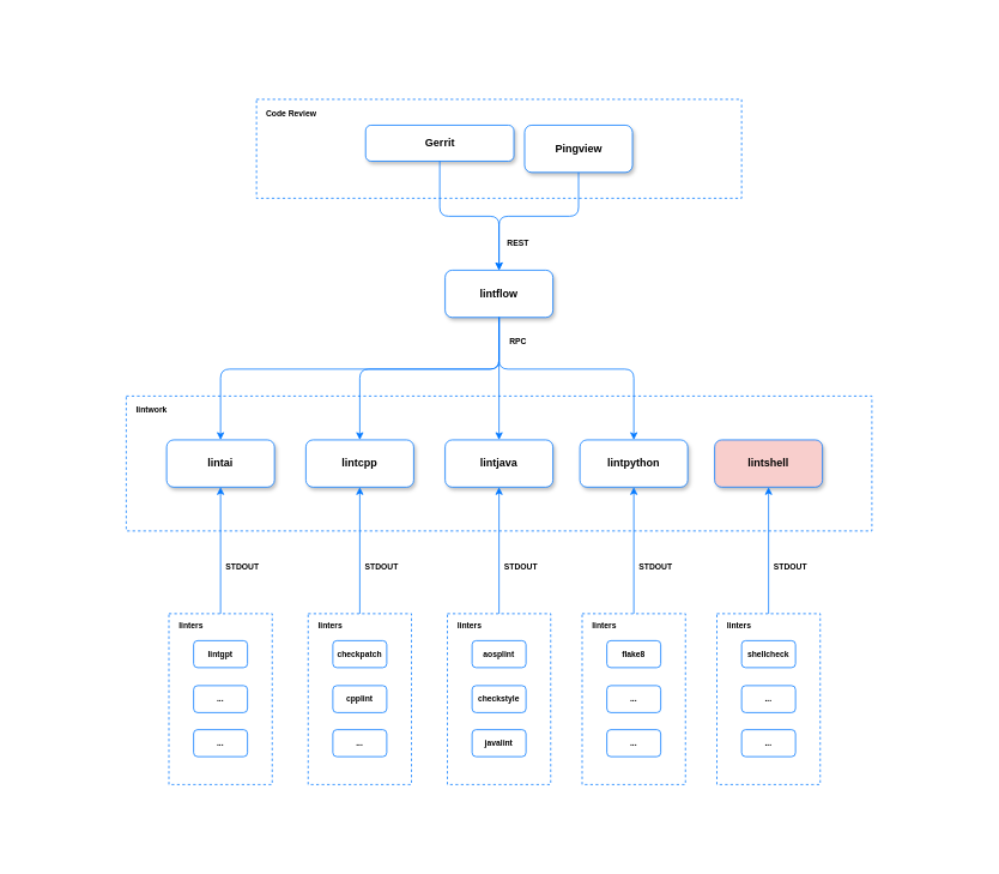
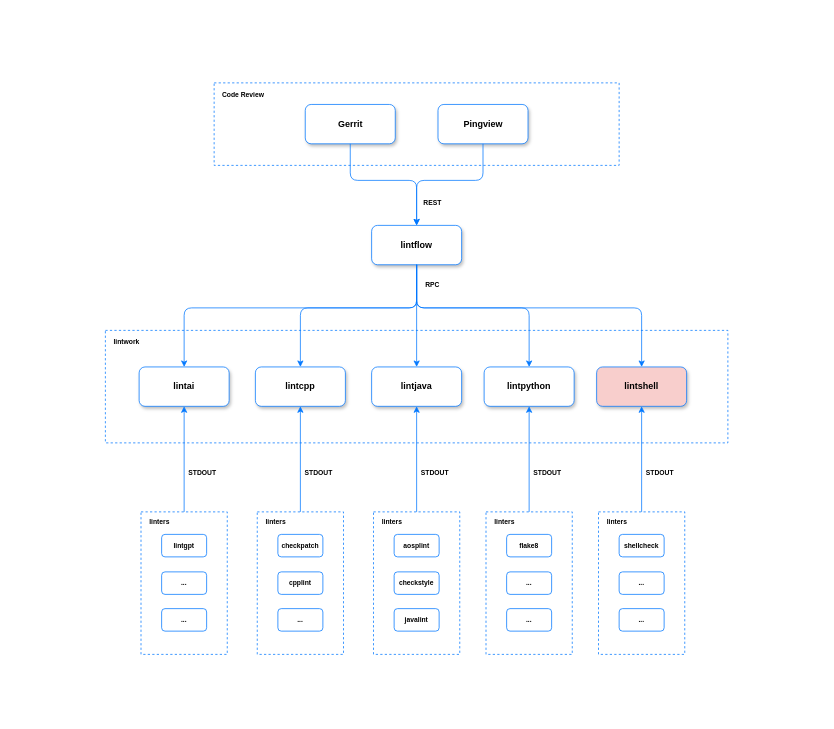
  <mxCell id="0" />
  <mxCell id="1" parent="0" />
  <mxCell id="2" value="" style="rounded=0;whiteSpace=wrap;html=1;strokeColor=none;shadow=0;dashed=1;" parent="1" vertex="1"><mxGeometry x="20" y="20" width="1070" height="930" as="geometry" /></mxCell>
  <mxCell id="3" value="" style="rounded=0;whiteSpace=wrap;html=1;strokeColor=#0077FF;shadow=0;dashed=1;" parent="1" vertex="1"><mxGeometry x="285" y="110" width="540" height="110" as="geometry" /></mxCell>
- <mxCell id="4" value="&lt;span&gt;Gerrit&lt;/span&gt;" style="rounded=1;whiteSpace=wrap;html=1;shadow=1;strokeColor=#0077FF;fontStyle=1" parent="1" vertex="1"><mxGeometry x="406.5" y="138.75" width="165" height="40" as="geometry" /></mxCell>
+ <mxCell id="4" value="&lt;span&gt;Gerrit&lt;/span&gt;" style="rounded=1;whiteSpace=wrap;html=1;shadow=1;strokeColor=#0077FF;fontStyle=1" parent="1" vertex="1"><mxGeometry x="406.5" y="138.75" width="120" height="52.5" as="geometry" /></mxCell>
  <mxCell id="5" value="Code Review" style="text;html=1;strokeColor=none;fillColor=none;align=center;verticalAlign=middle;whiteSpace=wrap;rounded=0;shadow=0;fontStyle=1;fontSize=9;" parent="1" vertex="1"><mxGeometry x="289" y="116" width="70" height="20" as="geometry" /></mxCell>
  <mxCell id="6" value="&lt;span&gt;Pingview&lt;/span&gt;" style="rounded=1;whiteSpace=wrap;html=1;shadow=1;strokeColor=#0077FF;fontStyle=1" parent="1" vertex="1"><mxGeometry x="583.5" y="138.75" width="120" height="52.5" as="geometry" /></mxCell>
  <mxCell id="7" value="&lt;span&gt;lintflow&lt;br&gt;&lt;/span&gt;" style="rounded=1;whiteSpace=wrap;html=1;shadow=1;strokeColor=#0077FF;fontStyle=1" parent="1" vertex="1"><mxGeometry x="495" y="300" width="120" height="52.5" as="geometry" /></mxCell>
  <mxCell id="8" value="" style="edgeStyle=elbowEdgeStyle;elbow=vertical;html=1;rounded=1;curved=0;sourcePerimeterSpacing=0;targetPerimeterSpacing=0;startSize=6;endSize=6;fontSize=9;exitX=0.5;exitY=1;exitDx=0;exitDy=0;entryX=0.5;entryY=0;entryDx=0;entryDy=0;strokeColor=#0077FF;" parent="1" source="4" target="7" edge="1"><mxGeometry relative="1" as="geometry"><mxPoint x="645" y="350" as="targetPoint" /><Array as="points"><mxPoint x="515" y="240" /></Array></mxGeometry></mxCell>
  <mxCell id="9" value="" style="edgeStyle=elbowEdgeStyle;elbow=vertical;html=1;rounded=1;curved=0;sourcePerimeterSpacing=0;targetPerimeterSpacing=0;startSize=6;endSize=6;fontSize=9;exitX=0.5;exitY=1;exitDx=0;exitDy=0;entryX=0.5;entryY=0;entryDx=0;entryDy=0;strokeColor=#0077FF;" parent="1" source="6" target="7" edge="1"><mxGeometry relative="1" as="geometry"><mxPoint x="476.5" y="231.25" as="sourcePoint" /><mxPoint x="565" y="310" as="targetPoint" /><Array as="points"><mxPoint x="605" y="240" /></Array></mxGeometry></mxCell>
  <mxCell id="10" value="" style="rounded=0;whiteSpace=wrap;html=1;strokeColor=#0077FF;shadow=0;dashed=1;" parent="1" vertex="1"><mxGeometry x="140" y="440" width="830" height="150" as="geometry" /></mxCell>
  <mxCell id="11" value="lintwork" style="text;html=1;strokeColor=none;fillColor=none;align=center;verticalAlign=middle;whiteSpace=wrap;rounded=0;shadow=0;fontStyle=1;fontSize=9;" parent="1" vertex="1"><mxGeometry x="145" y="446" width="47" height="20" as="geometry" /></mxCell>
  <mxCell id="12" value="&lt;span&gt;lintai&lt;br&gt;&lt;/span&gt;" style="rounded=1;whiteSpace=wrap;html=1;shadow=1;strokeColor=#0077FF;fontStyle=1" parent="1" vertex="1"><mxGeometry x="185" y="488.75" width="120" height="52.5" as="geometry" /></mxCell>
  <mxCell id="13" value="&lt;span&gt;lintcpp&lt;br&gt;&lt;/span&gt;" style="rounded=1;whiteSpace=wrap;html=1;shadow=1;strokeColor=#0077FF;fontStyle=1" parent="1" vertex="1"><mxGeometry x="340" y="488.75" width="120" height="52.5" as="geometry" /></mxCell>
  <mxCell id="14" value="&lt;span&gt;lintjava&lt;br&gt;&lt;/span&gt;" style="rounded=1;whiteSpace=wrap;html=1;shadow=1;strokeColor=#0077FF;fontStyle=1" parent="1" vertex="1"><mxGeometry x="495" y="488.75" width="120" height="52.5" as="geometry" /></mxCell>
  <mxCell id="15" value="&lt;span&gt;lintpython&lt;br&gt;&lt;/span&gt;" style="rounded=1;whiteSpace=wrap;html=1;shadow=1;strokeColor=#0077FF;fontStyle=1" parent="1" vertex="1"><mxGeometry x="645" y="488.75" width="120" height="52.5" as="geometry" /></mxCell>
  <mxCell id="16" value="&lt;span&gt;lintshell&lt;br&gt;&lt;/span&gt;" style="rounded=1;whiteSpace=wrap;html=1;shadow=1;strokeColor=#0077FF;fontStyle=1;fillColor=#f8cecc;" parent="1" vertex="1"><mxGeometry x="795" y="488.75" width="120" height="52.5" as="geometry" /></mxCell>
  <mxCell id="17" value="" style="edgeStyle=elbowEdgeStyle;elbow=vertical;html=1;rounded=1;curved=0;sourcePerimeterSpacing=0;targetPerimeterSpacing=0;startSize=6;endSize=6;fontSize=9;exitX=0.5;exitY=1;exitDx=0;exitDy=0;entryX=0.5;entryY=0;entryDx=0;entryDy=0;strokeColor=#0077FF;" parent="1" source="7" target="12" edge="1"><mxGeometry relative="1" as="geometry"><mxPoint x="653.5" y="231.25" as="sourcePoint" /><mxPoint x="565" y="310" as="targetPoint" /><Array as="points"><mxPoint x="405" y="410" /></Array></mxGeometry></mxCell>
  <mxCell id="18" value="" style="edgeStyle=elbowEdgeStyle;elbow=vertical;html=1;rounded=1;curved=0;sourcePerimeterSpacing=0;targetPerimeterSpacing=0;startSize=6;endSize=6;fontSize=9;exitX=0.5;exitY=1;exitDx=0;exitDy=0;entryX=0.5;entryY=0;entryDx=0;entryDy=0;strokeColor=#0077FF;" parent="1" source="7" target="13" edge="1"><mxGeometry relative="1" as="geometry"><mxPoint x="565" y="362.5" as="sourcePoint" /><mxPoint x="255" y="468.75" as="targetPoint" /><Array as="points"><mxPoint x="475" y="410" /></Array></mxGeometry></mxCell>
  <mxCell id="19" value="" style="edgeStyle=elbowEdgeStyle;elbow=vertical;html=1;rounded=1;curved=0;sourcePerimeterSpacing=0;targetPerimeterSpacing=0;startSize=6;endSize=6;fontSize=9;exitX=0.5;exitY=1;exitDx=0;exitDy=0;entryX=0.5;entryY=0;entryDx=0;entryDy=0;strokeColor=#0077FF;" parent="1" source="7" target="14" edge="1"><mxGeometry relative="1" as="geometry"><mxPoint x="565" y="362.5" as="sourcePoint" /><mxPoint x="410" y="468.75" as="targetPoint" /><Array as="points"><mxPoint x="495" y="390" /></Array></mxGeometry></mxCell>
  <mxCell id="20" value="" style="edgeStyle=elbowEdgeStyle;elbow=vertical;html=1;rounded=1;curved=0;sourcePerimeterSpacing=0;targetPerimeterSpacing=0;startSize=6;endSize=6;fontSize=9;exitX=0.5;exitY=1;exitDx=0;exitDy=0;entryX=0.5;entryY=0;entryDx=0;entryDy=0;strokeColor=#0077FF;" parent="1" source="7" target="15" edge="1"><mxGeometry relative="1" as="geometry"><mxPoint x="565" y="362.5" as="sourcePoint" /><mxPoint x="410" y="468.75" as="targetPoint" /><Array as="points"><mxPoint x="625" y="410" /></Array></mxGeometry></mxCell>
+ <mxCell id="21" value="" style="edgeStyle=elbowEdgeStyle;elbow=vertical;html=1;rounded=1;curved=0;sourcePerimeterSpacing=0;targetPerimeterSpacing=0;startSize=6;endSize=6;fontSize=9;exitX=0.5;exitY=1;exitDx=0;exitDy=0;entryX=0.5;entryY=0;entryDx=0;entryDy=0;strokeColor=#0077FF;" parent="1" source="7" target="16" edge="1"><mxGeometry relative="1" as="geometry"><mxPoint x="565" y="362.5" as="sourcePoint" /><mxPoint x="715" y="468.75" as="targetPoint" /><Array as="points"><mxPoint x="715" y="410" /></Array></mxGeometry></mxCell>
  <mxCell id="22" value="" style="rounded=0;whiteSpace=wrap;html=1;shadow=0;strokeColor=#0077FF;fontSize=9;dashed=1;" parent="1" vertex="1"><mxGeometry x="187.5" y="682" width="115" height="190" as="geometry" /></mxCell>
  <mxCell id="23" value="&lt;span&gt;lintgpt&lt;/span&gt;" style="text;html=1;strokeColor=#0077FF;fillColor=none;align=center;verticalAlign=middle;whiteSpace=wrap;rounded=1;shadow=0;fontSize=9;fontStyle=1" parent="1" vertex="1"><mxGeometry x="215" y="712" width="60" height="30" as="geometry" /></mxCell>
  <mxCell id="24" value="REST" style="text;html=1;strokeColor=none;fillColor=none;align=center;verticalAlign=middle;whiteSpace=wrap;rounded=0;shadow=0;fontSize=9;fontStyle=1" parent="1" vertex="1"><mxGeometry x="555" y="260" width="43" height="20" as="geometry" /></mxCell>
  <mxCell id="25" value="RPC" style="text;html=1;strokeColor=none;fillColor=none;align=center;verticalAlign=middle;whiteSpace=wrap;rounded=0;shadow=0;fontSize=9;fontStyle=1" parent="1" vertex="1"><mxGeometry x="555" y="370" width="43" height="20" as="geometry" /></mxCell>
  <mxCell id="26" value="linters" style="text;html=1;strokeColor=none;fillColor=none;align=center;verticalAlign=middle;whiteSpace=wrap;rounded=0;shadow=0;fontStyle=1;fontSize=9;" parent="1" vertex="1"><mxGeometry x="190.5" y="685" width="43" height="20" as="geometry" /></mxCell>
  <mxCell id="27" value="" style="rounded=0;whiteSpace=wrap;html=1;shadow=0;strokeColor=#0077FF;fontSize=9;dashed=1;" parent="1" vertex="1"><mxGeometry x="342.5" y="682" width="115" height="190" as="geometry" /></mxCell>
  <mxCell id="28" value="&lt;span&gt;checkpatch&lt;/span&gt;" style="text;html=1;strokeColor=#0077FF;fillColor=none;align=center;verticalAlign=middle;whiteSpace=wrap;rounded=1;shadow=0;fontSize=9;fontStyle=1" parent="1" vertex="1"><mxGeometry x="370" y="712" width="60" height="30" as="geometry" /></mxCell>
  <mxCell id="29" value="linters" style="text;html=1;strokeColor=none;fillColor=none;align=center;verticalAlign=middle;whiteSpace=wrap;rounded=0;shadow=0;fontStyle=1;fontSize=9;" parent="1" vertex="1"><mxGeometry x="345.5" y="685" width="43" height="20" as="geometry" /></mxCell>
  <mxCell id="30" value="&lt;span&gt;cpplint&lt;/span&gt;" style="text;html=1;strokeColor=#0077FF;fillColor=none;align=center;verticalAlign=middle;whiteSpace=wrap;rounded=1;shadow=0;fontSize=9;fontStyle=1" parent="1" vertex="1"><mxGeometry x="370" y="762" width="60" height="30" as="geometry" /></mxCell>
  <mxCell id="31" value="&lt;span&gt;...&lt;/span&gt;" style="text;html=1;strokeColor=#0077FF;fillColor=none;align=center;verticalAlign=middle;whiteSpace=wrap;rounded=1;shadow=0;fontSize=9;fontStyle=1" parent="1" vertex="1"><mxGeometry x="370" y="811" width="60" height="30" as="geometry" /></mxCell>
  <mxCell id="32" value="&lt;span&gt;...&lt;/span&gt;" style="text;html=1;strokeColor=#0077FF;fillColor=none;align=center;verticalAlign=middle;whiteSpace=wrap;rounded=1;shadow=0;fontSize=9;fontStyle=1" parent="1" vertex="1"><mxGeometry x="215" y="762" width="60" height="30" as="geometry" /></mxCell>
  <mxCell id="33" value="" style="rounded=0;whiteSpace=wrap;html=1;shadow=0;strokeColor=#0077FF;fontSize=9;dashed=1;" parent="1" vertex="1"><mxGeometry x="497.5" y="682" width="115" height="190" as="geometry" /></mxCell>
  <mxCell id="34" value="&lt;span&gt;aosplint&lt;/span&gt;" style="text;html=1;strokeColor=#0077FF;fillColor=none;align=center;verticalAlign=middle;whiteSpace=wrap;rounded=1;shadow=0;fontSize=9;fontStyle=1" parent="1" vertex="1"><mxGeometry x="525" y="712" width="60" height="30" as="geometry" /></mxCell>
  <mxCell id="35" value="linters" style="text;html=1;strokeColor=none;fillColor=none;align=center;verticalAlign=middle;whiteSpace=wrap;rounded=0;shadow=0;fontStyle=1;fontSize=9;" parent="1" vertex="1"><mxGeometry x="500.5" y="685" width="43" height="20" as="geometry" /></mxCell>
  <mxCell id="36" value="&lt;span&gt;checkstyle&lt;/span&gt;" style="text;html=1;strokeColor=#0077FF;fillColor=none;align=center;verticalAlign=middle;whiteSpace=wrap;rounded=1;shadow=0;fontSize=9;fontStyle=1" parent="1" vertex="1"><mxGeometry x="525" y="762" width="60" height="30" as="geometry" /></mxCell>
  <mxCell id="37" value="&lt;span&gt;javalint&lt;/span&gt;" style="text;html=1;strokeColor=#0077FF;fillColor=none;align=center;verticalAlign=middle;whiteSpace=wrap;rounded=1;shadow=0;fontSize=9;fontStyle=1" parent="1" vertex="1"><mxGeometry x="525" y="811" width="60" height="30" as="geometry" /></mxCell>
  <mxCell id="38" value="" style="rounded=0;whiteSpace=wrap;html=1;shadow=0;strokeColor=#0077FF;fontSize=9;dashed=1;" parent="1" vertex="1"><mxGeometry x="647.5" y="682" width="115" height="190" as="geometry" /></mxCell>
  <mxCell id="39" value="&lt;span&gt;flake8&lt;/span&gt;" style="text;html=1;strokeColor=#0077FF;fillColor=none;align=center;verticalAlign=middle;whiteSpace=wrap;rounded=1;shadow=0;fontSize=9;fontStyle=1" parent="1" vertex="1"><mxGeometry x="675" y="712" width="60" height="30" as="geometry" /></mxCell>
  <mxCell id="40" value="linters" style="text;html=1;strokeColor=none;fillColor=none;align=center;verticalAlign=middle;whiteSpace=wrap;rounded=0;shadow=0;fontStyle=1;fontSize=9;" parent="1" vertex="1"><mxGeometry x="650.5" y="685" width="43" height="20" as="geometry" /></mxCell>
  <mxCell id="41" value="&lt;span&gt;...&lt;/span&gt;" style="text;html=1;strokeColor=#0077FF;fillColor=none;align=center;verticalAlign=middle;whiteSpace=wrap;rounded=1;shadow=0;fontSize=9;fontStyle=1" parent="1" vertex="1"><mxGeometry x="675" y="762" width="60" height="30" as="geometry" /></mxCell>
  <mxCell id="42" value="" style="rounded=0;whiteSpace=wrap;html=1;shadow=0;strokeColor=#0077FF;fontSize=9;dashed=1;" parent="1" vertex="1"><mxGeometry x="797.5" y="682" width="115" height="190" as="geometry" /></mxCell>
  <mxCell id="43" value="&lt;span&gt;shellcheck&lt;/span&gt;" style="text;html=1;strokeColor=#0077FF;fillColor=none;align=center;verticalAlign=middle;whiteSpace=wrap;rounded=1;shadow=0;fontSize=9;fontStyle=1" parent="1" vertex="1"><mxGeometry x="825" y="712" width="60" height="30" as="geometry" /></mxCell>
  <mxCell id="44" value="linters" style="text;html=1;strokeColor=none;fillColor=none;align=center;verticalAlign=middle;whiteSpace=wrap;rounded=0;shadow=0;fontStyle=1;fontSize=9;" parent="1" vertex="1"><mxGeometry x="800.5" y="685" width="43" height="20" as="geometry" /></mxCell>
  <mxCell id="45" value="&lt;span&gt;...&lt;/span&gt;" style="text;html=1;strokeColor=#0077FF;fillColor=none;align=center;verticalAlign=middle;whiteSpace=wrap;rounded=1;shadow=0;fontSize=9;fontStyle=1" parent="1" vertex="1"><mxGeometry x="825" y="762" width="60" height="30" as="geometry" /></mxCell>
  <mxCell id="46" value="" style="endArrow=none;html=1;strokeColor=#0077FF;fontSize=9;exitX=0.5;exitY=1;exitDx=0;exitDy=0;entryX=0.5;entryY=0;entryDx=0;entryDy=0;startArrow=classic;startFill=1;endFill=0;" parent="1" source="14" target="33" edge="1"><mxGeometry width="50" height="50" relative="1" as="geometry"><mxPoint x="535" y="560" as="sourcePoint" /><mxPoint x="585" y="510" as="targetPoint" /></mxGeometry></mxCell>
  <mxCell id="47" value="" style="endArrow=none;html=1;strokeColor=#0077FF;fontSize=9;exitX=0.5;exitY=1;exitDx=0;exitDy=0;entryX=0.5;entryY=0;entryDx=0;entryDy=0;startArrow=classic;startFill=1;endFill=0;" parent="1" source="13" target="27" edge="1"><mxGeometry width="50" height="50" relative="1" as="geometry"><mxPoint x="565" y="551.25" as="sourcePoint" /><mxPoint x="565" y="660" as="targetPoint" /></mxGeometry></mxCell>
  <mxCell id="48" value="" style="endArrow=none;html=1;strokeColor=#0077FF;fontSize=9;exitX=0.5;exitY=1;exitDx=0;exitDy=0;entryX=0.5;entryY=0;entryDx=0;entryDy=0;startArrow=classic;startFill=1;endFill=0;" parent="1" source="12" target="22" edge="1"><mxGeometry width="50" height="50" relative="1" as="geometry"><mxPoint x="410" y="551.25" as="sourcePoint" /><mxPoint x="410" y="660" as="targetPoint" /></mxGeometry></mxCell>
  <mxCell id="49" value="" style="endArrow=none;html=1;strokeColor=#0077FF;fontSize=9;exitX=0.5;exitY=1;exitDx=0;exitDy=0;entryX=0.5;entryY=0;entryDx=0;entryDy=0;startArrow=classic;startFill=1;endFill=0;" parent="1" source="16" target="42" edge="1"><mxGeometry width="50" height="50" relative="1" as="geometry"><mxPoint x="565" y="551.25" as="sourcePoint" /><mxPoint x="565" y="660" as="targetPoint" /></mxGeometry></mxCell>
  <mxCell id="50" value="" style="endArrow=none;html=1;strokeColor=#0077FF;fontSize=9;exitX=0.5;exitY=1;exitDx=0;exitDy=0;entryX=0.5;entryY=0;entryDx=0;entryDy=0;startArrow=classic;startFill=1;endFill=0;" parent="1" source="15" target="38" edge="1"><mxGeometry width="50" height="50" relative="1" as="geometry"><mxPoint x="704.63" y="541.25" as="sourcePoint" /><mxPoint x="704.63" y="650" as="targetPoint" /></mxGeometry></mxCell>
  <mxCell id="51" value="STDOUT" style="text;html=1;strokeColor=none;fillColor=none;align=center;verticalAlign=middle;whiteSpace=wrap;rounded=0;shadow=0;fontSize=9;fontStyle=1" parent="1" vertex="1"><mxGeometry x="245" y="620" width="49" height="20" as="geometry" /></mxCell>
  <mxCell id="52" value="&lt;span&gt;...&lt;/span&gt;" style="text;html=1;strokeColor=#0077FF;fillColor=none;align=center;verticalAlign=middle;whiteSpace=wrap;rounded=1;shadow=0;fontSize=9;fontStyle=1" parent="1" vertex="1"><mxGeometry x="215" y="811" width="60" height="30" as="geometry" /></mxCell>
  <mxCell id="53" value="&lt;span&gt;...&lt;/span&gt;" style="text;html=1;strokeColor=#0077FF;fillColor=none;align=center;verticalAlign=middle;whiteSpace=wrap;rounded=1;shadow=0;fontSize=9;fontStyle=1" parent="1" vertex="1"><mxGeometry x="675" y="811" width="60" height="30" as="geometry" /></mxCell>
  <mxCell id="54" value="&lt;span&gt;...&lt;/span&gt;" style="text;html=1;strokeColor=#0077FF;fillColor=none;align=center;verticalAlign=middle;whiteSpace=wrap;rounded=1;shadow=0;fontSize=9;fontStyle=1" parent="1" vertex="1"><mxGeometry x="825" y="811" width="60" height="30" as="geometry" /></mxCell>
  <mxCell id="55" value="STDOUT" style="text;html=1;strokeColor=none;fillColor=none;align=center;verticalAlign=middle;whiteSpace=wrap;rounded=0;shadow=0;fontSize=9;fontStyle=1" vertex="1" parent="1"><mxGeometry x="400" y="620" width="49" height="20" as="geometry" /></mxCell>
  <mxCell id="56" value="STDOUT" style="text;html=1;strokeColor=none;fillColor=none;align=center;verticalAlign=middle;whiteSpace=wrap;rounded=0;shadow=0;fontSize=9;fontStyle=1" vertex="1" parent="1"><mxGeometry x="555" y="620" width="49" height="20" as="geometry" /></mxCell>
  <mxCell id="57" value="STDOUT" style="text;html=1;strokeColor=none;fillColor=none;align=center;verticalAlign=middle;whiteSpace=wrap;rounded=0;shadow=0;fontSize=9;fontStyle=1" vertex="1" parent="1"><mxGeometry x="704.5" y="620" width="49" height="20" as="geometry" /></mxCell>
  <mxCell id="58" value="STDOUT" style="text;html=1;strokeColor=none;fillColor=none;align=center;verticalAlign=middle;whiteSpace=wrap;rounded=0;shadow=0;fontSize=9;fontStyle=1" vertex="1" parent="1"><mxGeometry x="855" y="620" width="49" height="20" as="geometry" /></mxCell>
